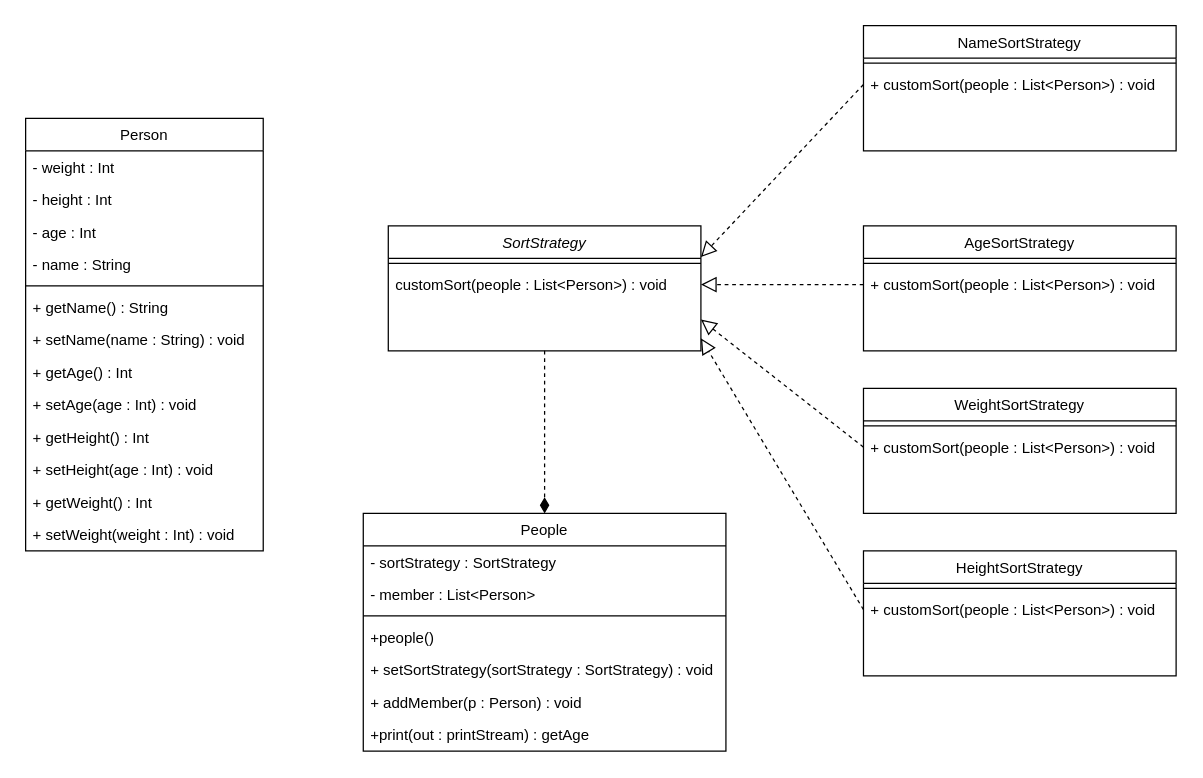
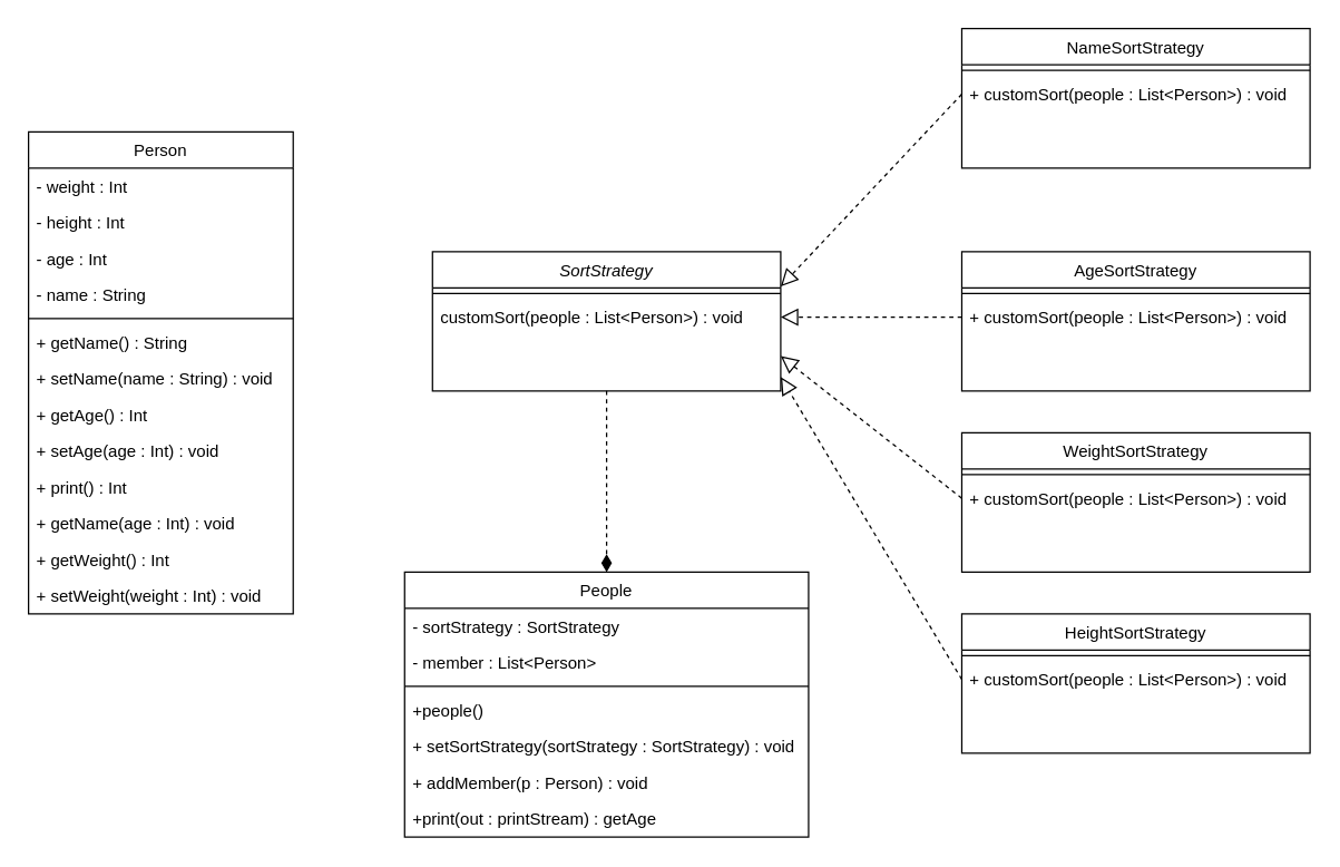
  <mxCell id="0" />
  <mxCell id="1" parent="0" />
  <mxCell id="2" value="Person" style="swimlane;fontStyle=0;align=center;verticalAlign=top;childLayout=stackLayout;horizontal=1;startSize=26;horizontalStack=0;resizeParent=1;resizeLast=0;collapsible=1;marginBottom=0;rounded=0;shadow=0;strokeWidth=1;" parent="1" vertex="1"><mxGeometry x="20" y="94" width="190" height="346" as="geometry"><mxRectangle x="230" y="140" width="160" height="26" as="alternateBounds" /></mxGeometry></mxCell>
  <mxCell id="3" value="- weight : Int" style="text;align=left;verticalAlign=top;spacingLeft=4;spacingRight=4;overflow=hidden;rotatable=0;points=[[0,0.5],[1,0.5]];portConstraint=eastwest;" parent="2" vertex="1"><mxGeometry y="26" width="190" height="26" as="geometry" /></mxCell>
  <mxCell id="4" value="- height : Int" style="text;align=left;verticalAlign=top;spacingLeft=4;spacingRight=4;overflow=hidden;rotatable=0;points=[[0,0.5],[1,0.5]];portConstraint=eastwest;rounded=0;shadow=0;html=0;" parent="2" vertex="1"><mxGeometry y="52" width="190" height="26" as="geometry" /></mxCell>
  <mxCell id="5" value="- age : Int " style="text;align=left;verticalAlign=top;spacingLeft=4;spacingRight=4;overflow=hidden;rotatable=0;points=[[0,0.5],[1,0.5]];portConstraint=eastwest;rounded=0;shadow=0;html=0;" parent="2" vertex="1"><mxGeometry y="78" width="190" height="26" as="geometry" /></mxCell>
  <mxCell id="6" value="- name : String" style="text;align=left;verticalAlign=top;spacingLeft=4;spacingRight=4;overflow=hidden;rotatable=0;points=[[0,0.5],[1,0.5]];portConstraint=eastwest;rounded=0;shadow=0;html=0;" vertex="1" parent="2"><mxGeometry y="104" width="190" height="26" as="geometry" /></mxCell>
  <mxCell id="7" value="" style="line;html=1;strokeWidth=1;align=left;verticalAlign=middle;spacingTop=-1;spacingLeft=3;spacingRight=3;rotatable=0;labelPosition=right;points=[];portConstraint=eastwest;" parent="2" vertex="1"><mxGeometry y="130" width="190" height="8" as="geometry" /></mxCell>
  <mxCell id="8" value="+ getName() : String" style="text;align=left;verticalAlign=top;spacingLeft=4;spacingRight=4;overflow=hidden;rotatable=0;points=[[0,0.5],[1,0.5]];portConstraint=eastwest;" parent="2" vertex="1"><mxGeometry y="138" width="190" height="26" as="geometry" /></mxCell>
  <mxCell id="9" value="+ setName(name : String) : void" style="text;align=left;verticalAlign=top;spacingLeft=4;spacingRight=4;overflow=hidden;rotatable=0;points=[[0,0.5],[1,0.5]];portConstraint=eastwest;" vertex="1" parent="2"><mxGeometry y="164" width="190" height="26" as="geometry" /></mxCell>
  <mxCell id="10" value="+ getAge() : Int" style="text;align=left;verticalAlign=top;spacingLeft=4;spacingRight=4;overflow=hidden;rotatable=0;points=[[0,0.5],[1,0.5]];portConstraint=eastwest;" vertex="1" parent="2"><mxGeometry y="190" width="190" height="26" as="geometry" /></mxCell>
  <mxCell id="11" value="+ setAge(age : Int) : void" style="text;align=left;verticalAlign=top;spacingLeft=4;spacingRight=4;overflow=hidden;rotatable=0;points=[[0,0.5],[1,0.5]];portConstraint=eastwest;" vertex="1" parent="2"><mxGeometry y="216" width="190" height="26" as="geometry" /></mxCell>
- <mxCell id="12" value="+ getHeight() : Int" style="text;align=left;verticalAlign=top;spacingLeft=4;spacingRight=4;overflow=hidden;rotatable=0;points=[[0,0.5],[1,0.5]];portConstraint=eastwest;" vertex="1" parent="2"><mxGeometry y="242" width="190" height="26" as="geometry" /></mxCell>
- <mxCell id="13" value="+ setHeight(age : Int) : void" style="text;align=left;verticalAlign=top;spacingLeft=4;spacingRight=4;overflow=hidden;rotatable=0;points=[[0,0.5],[1,0.5]];portConstraint=eastwest;" vertex="1" parent="2"><mxGeometry y="268" width="190" height="26" as="geometry" /></mxCell>
+ <mxCell id="12" value="+ print() : Int" style="text;align=left;verticalAlign=top;spacingLeft=4;spacingRight=4;overflow=hidden;rotatable=0;points=[[0,0.5],[1,0.5]];portConstraint=eastwest;" vertex="1" parent="2"><mxGeometry y="242" width="190" height="26" as="geometry" /></mxCell>
+ <mxCell id="13" value="+ getName(age : Int) : void" style="text;align=left;verticalAlign=top;spacingLeft=4;spacingRight=4;overflow=hidden;rotatable=0;points=[[0,0.5],[1,0.5]];portConstraint=eastwest;" vertex="1" parent="2"><mxGeometry y="268" width="190" height="26" as="geometry" /></mxCell>
  <mxCell id="14" value="+ getWeight() : Int" style="text;align=left;verticalAlign=top;spacingLeft=4;spacingRight=4;overflow=hidden;rotatable=0;points=[[0,0.5],[1,0.5]];portConstraint=eastwest;" vertex="1" parent="2"><mxGeometry y="294" width="190" height="26" as="geometry" /></mxCell>
  <mxCell id="15" value="+ setWeight(weight : Int) : void" style="text;align=left;verticalAlign=top;spacingLeft=4;spacingRight=4;overflow=hidden;rotatable=0;points=[[0,0.5],[1,0.5]];portConstraint=eastwest;" vertex="1" parent="2"><mxGeometry y="320" width="190" height="26" as="geometry" /></mxCell>
  <mxCell id="16" style="edgeStyle=none;rounded=0;orthogonalLoop=1;jettySize=auto;html=1;entryX=0.5;entryY=0;entryDx=0;entryDy=0;endArrow=diamondThin;endFill=1;endSize=10;dashed=1;" edge="1" parent="1" source="17" target="32"><mxGeometry relative="1" as="geometry" /></mxCell>
  <mxCell id="17" value="SortStrategy" style="swimlane;fontStyle=2;align=center;verticalAlign=top;childLayout=stackLayout;horizontal=1;startSize=26;horizontalStack=0;resizeParent=1;resizeLast=0;collapsible=1;marginBottom=0;rounded=0;shadow=0;strokeWidth=1;" parent="1" vertex="1"><mxGeometry x="310" y="180" width="250" height="100" as="geometry"><mxRectangle x="550" y="140" width="160" height="26" as="alternateBounds" /></mxGeometry></mxCell>
  <mxCell id="18" value="" style="line;html=1;strokeWidth=1;align=left;verticalAlign=middle;spacingTop=-1;spacingLeft=3;spacingRight=3;rotatable=0;labelPosition=right;points=[];portConstraint=eastwest;" parent="17" vertex="1"><mxGeometry y="26" width="250" height="8" as="geometry" /></mxCell>
  <mxCell id="19" value="customSort(people : List&lt;Person&gt;) : void" style="text;align=left;verticalAlign=top;spacingLeft=4;spacingRight=4;overflow=hidden;rotatable=0;points=[[0,0.5],[1,0.5]];portConstraint=eastwest;" parent="17" vertex="1"><mxGeometry y="34" width="250" height="26" as="geometry" /></mxCell>
  <mxCell id="20" value="AgeSortStrategy" style="swimlane;fontStyle=0;align=center;verticalAlign=top;childLayout=stackLayout;horizontal=1;startSize=26;horizontalStack=0;resizeParent=1;resizeLast=0;collapsible=1;marginBottom=0;rounded=0;shadow=0;strokeWidth=1;" vertex="1" parent="1"><mxGeometry x="690" y="180" width="250" height="100" as="geometry"><mxRectangle x="550" y="140" width="160" height="26" as="alternateBounds" /></mxGeometry></mxCell>
  <mxCell id="21" value="" style="line;html=1;strokeWidth=1;align=left;verticalAlign=middle;spacingTop=-1;spacingLeft=3;spacingRight=3;rotatable=0;labelPosition=right;points=[];portConstraint=eastwest;" vertex="1" parent="20"><mxGeometry y="26" width="250" height="8" as="geometry" /></mxCell>
  <mxCell id="22" value="+ customSort(people : List&lt;Person&gt;) : void" style="text;align=left;verticalAlign=top;spacingLeft=4;spacingRight=4;overflow=hidden;rotatable=0;points=[[0,0.5],[1,0.5]];portConstraint=eastwest;" vertex="1" parent="20"><mxGeometry y="34" width="250" height="26" as="geometry" /></mxCell>
  <mxCell id="23" value="NameSortStrategy" style="swimlane;fontStyle=0;align=center;verticalAlign=top;childLayout=stackLayout;horizontal=1;startSize=26;horizontalStack=0;resizeParent=1;resizeLast=0;collapsible=1;marginBottom=0;rounded=0;shadow=0;strokeWidth=1;" vertex="1" parent="1"><mxGeometry x="690" y="20" width="250" height="100" as="geometry"><mxRectangle x="550" y="140" width="160" height="26" as="alternateBounds" /></mxGeometry></mxCell>
  <mxCell id="24" value="" style="line;html=1;strokeWidth=1;align=left;verticalAlign=middle;spacingTop=-1;spacingLeft=3;spacingRight=3;rotatable=0;labelPosition=right;points=[];portConstraint=eastwest;" vertex="1" parent="23"><mxGeometry y="26" width="250" height="8" as="geometry" /></mxCell>
  <mxCell id="25" value="+ customSort(people : List&lt;Person&gt;) : void" style="text;align=left;verticalAlign=top;spacingLeft=4;spacingRight=4;overflow=hidden;rotatable=0;points=[[0,0.5],[1,0.5]];portConstraint=eastwest;" vertex="1" parent="23"><mxGeometry y="34" width="250" height="26" as="geometry" /></mxCell>
  <mxCell id="26" value="WeightSortStrategy" style="swimlane;fontStyle=0;align=center;verticalAlign=top;childLayout=stackLayout;horizontal=1;startSize=26;horizontalStack=0;resizeParent=1;resizeLast=0;collapsible=1;marginBottom=0;rounded=0;shadow=0;strokeWidth=1;" vertex="1" parent="1"><mxGeometry x="690" y="310" width="250" height="100" as="geometry"><mxRectangle x="550" y="140" width="160" height="26" as="alternateBounds" /></mxGeometry></mxCell>
  <mxCell id="27" value="" style="line;html=1;strokeWidth=1;align=left;verticalAlign=middle;spacingTop=-1;spacingLeft=3;spacingRight=3;rotatable=0;labelPosition=right;points=[];portConstraint=eastwest;" vertex="1" parent="26"><mxGeometry y="26" width="250" height="8" as="geometry" /></mxCell>
  <mxCell id="28" value="+ customSort(people : List&lt;Person&gt;) : void" style="text;align=left;verticalAlign=top;spacingLeft=4;spacingRight=4;overflow=hidden;rotatable=0;points=[[0,0.5],[1,0.5]];portConstraint=eastwest;" vertex="1" parent="26"><mxGeometry y="34" width="250" height="26" as="geometry" /></mxCell>
  <mxCell id="29" value="HeightSortStrategy" style="swimlane;fontStyle=0;align=center;verticalAlign=top;childLayout=stackLayout;horizontal=1;startSize=26;horizontalStack=0;resizeParent=1;resizeLast=0;collapsible=1;marginBottom=0;rounded=0;shadow=0;strokeWidth=1;" vertex="1" parent="1"><mxGeometry x="690" y="440" width="250" height="100" as="geometry"><mxRectangle x="550" y="140" width="160" height="26" as="alternateBounds" /></mxGeometry></mxCell>
  <mxCell id="30" value="" style="line;html=1;strokeWidth=1;align=left;verticalAlign=middle;spacingTop=-1;spacingLeft=3;spacingRight=3;rotatable=0;labelPosition=right;points=[];portConstraint=eastwest;" vertex="1" parent="29"><mxGeometry y="26" width="250" height="8" as="geometry" /></mxCell>
  <mxCell id="31" value="+ customSort(people : List&lt;Person&gt;) : void" style="text;align=left;verticalAlign=top;spacingLeft=4;spacingRight=4;overflow=hidden;rotatable=0;points=[[0,0.5],[1,0.5]];portConstraint=eastwest;" vertex="1" parent="29"><mxGeometry y="34" width="250" height="26" as="geometry" /></mxCell>
  <mxCell id="32" value="People" style="swimlane;fontStyle=0;align=center;verticalAlign=top;childLayout=stackLayout;horizontal=1;startSize=26;horizontalStack=0;resizeParent=1;resizeLast=0;collapsible=1;marginBottom=0;rounded=0;shadow=0;strokeWidth=1;" vertex="1" parent="1"><mxGeometry x="290" y="410" width="290" height="190" as="geometry"><mxRectangle x="230" y="140" width="160" height="26" as="alternateBounds" /></mxGeometry></mxCell>
  <mxCell id="33" value="- sortStrategy : SortStrategy" style="text;align=left;verticalAlign=top;spacingLeft=4;spacingRight=4;overflow=hidden;rotatable=0;points=[[0,0.5],[1,0.5]];portConstraint=eastwest;" vertex="1" parent="32"><mxGeometry y="26" width="290" height="26" as="geometry" /></mxCell>
  <mxCell id="34" value="- member : List&lt;Person&gt;" style="text;align=left;verticalAlign=top;spacingLeft=4;spacingRight=4;overflow=hidden;rotatable=0;points=[[0,0.5],[1,0.5]];portConstraint=eastwest;rounded=0;shadow=0;html=0;" vertex="1" parent="32"><mxGeometry y="52" width="290" height="26" as="geometry" /></mxCell>
  <mxCell id="35" value="" style="line;html=1;strokeWidth=1;align=left;verticalAlign=middle;spacingTop=-1;spacingLeft=3;spacingRight=3;rotatable=0;labelPosition=right;points=[];portConstraint=eastwest;" vertex="1" parent="32"><mxGeometry y="78" width="290" height="8" as="geometry" /></mxCell>
  <mxCell id="36" value="+people()" style="text;align=left;verticalAlign=top;spacingLeft=4;spacingRight=4;overflow=hidden;rotatable=0;points=[[0,0.5],[1,0.5]];portConstraint=eastwest;" vertex="1" parent="32"><mxGeometry y="86" width="290" height="26" as="geometry" /></mxCell>
  <mxCell id="37" value="+ setSortStrategy(sortStrategy : SortStrategy) : void" style="text;align=left;verticalAlign=top;spacingLeft=4;spacingRight=4;overflow=hidden;rotatable=0;points=[[0,0.5],[1,0.5]];portConstraint=eastwest;" vertex="1" parent="32"><mxGeometry y="112" width="290" height="26" as="geometry" /></mxCell>
  <mxCell id="38" value="+ addMember(p : Person) : void" style="text;align=left;verticalAlign=top;spacingLeft=4;spacingRight=4;overflow=hidden;rotatable=0;points=[[0,0.5],[1,0.5]];portConstraint=eastwest;" vertex="1" parent="32"><mxGeometry y="138" width="290" height="26" as="geometry" /></mxCell>
  <mxCell id="39" value="+print(out : printStream) : getAge" style="text;align=left;verticalAlign=top;spacingLeft=4;spacingRight=4;overflow=hidden;rotatable=0;points=[[0,0.5],[1,0.5]];portConstraint=eastwest;" vertex="1" parent="32"><mxGeometry y="164" width="290" height="26" as="geometry" /></mxCell>
  <mxCell id="40" style="edgeStyle=none;rounded=0;orthogonalLoop=1;jettySize=auto;html=1;exitX=0;exitY=0.5;exitDx=0;exitDy=0;entryX=1;entryY=0.75;entryDx=0;entryDy=0;dashed=1;endArrow=block;endFill=0;endSize=10;" edge="1" parent="1" source="28" target="17"><mxGeometry relative="1" as="geometry" /></mxCell>
  <mxCell id="41" style="edgeStyle=none;rounded=0;orthogonalLoop=1;jettySize=auto;html=1;exitX=0;exitY=0.5;exitDx=0;exitDy=0;dashed=1;endArrow=block;endFill=0;endSize=10;" edge="1" parent="1" source="31"><mxGeometry relative="1" as="geometry"><mxPoint x="560" y="270" as="targetPoint" /></mxGeometry></mxCell>
  <mxCell id="42" style="edgeStyle=none;rounded=0;orthogonalLoop=1;jettySize=auto;html=1;exitX=0;exitY=0.5;exitDx=0;exitDy=0;entryX=1;entryY=0.25;entryDx=0;entryDy=0;dashed=1;endArrow=block;endFill=0;endSize=10;" edge="1" parent="1" source="25" target="17"><mxGeometry relative="1" as="geometry" /></mxCell>
  <mxCell id="43" style="edgeStyle=none;rounded=0;orthogonalLoop=1;jettySize=auto;html=1;exitX=0;exitY=0.5;exitDx=0;exitDy=0;entryX=1;entryY=0.5;entryDx=0;entryDy=0;dashed=1;endArrow=block;endFill=0;endSize=10;" edge="1" parent="1" source="22" target="19"><mxGeometry relative="1" as="geometry" /></mxCell>
